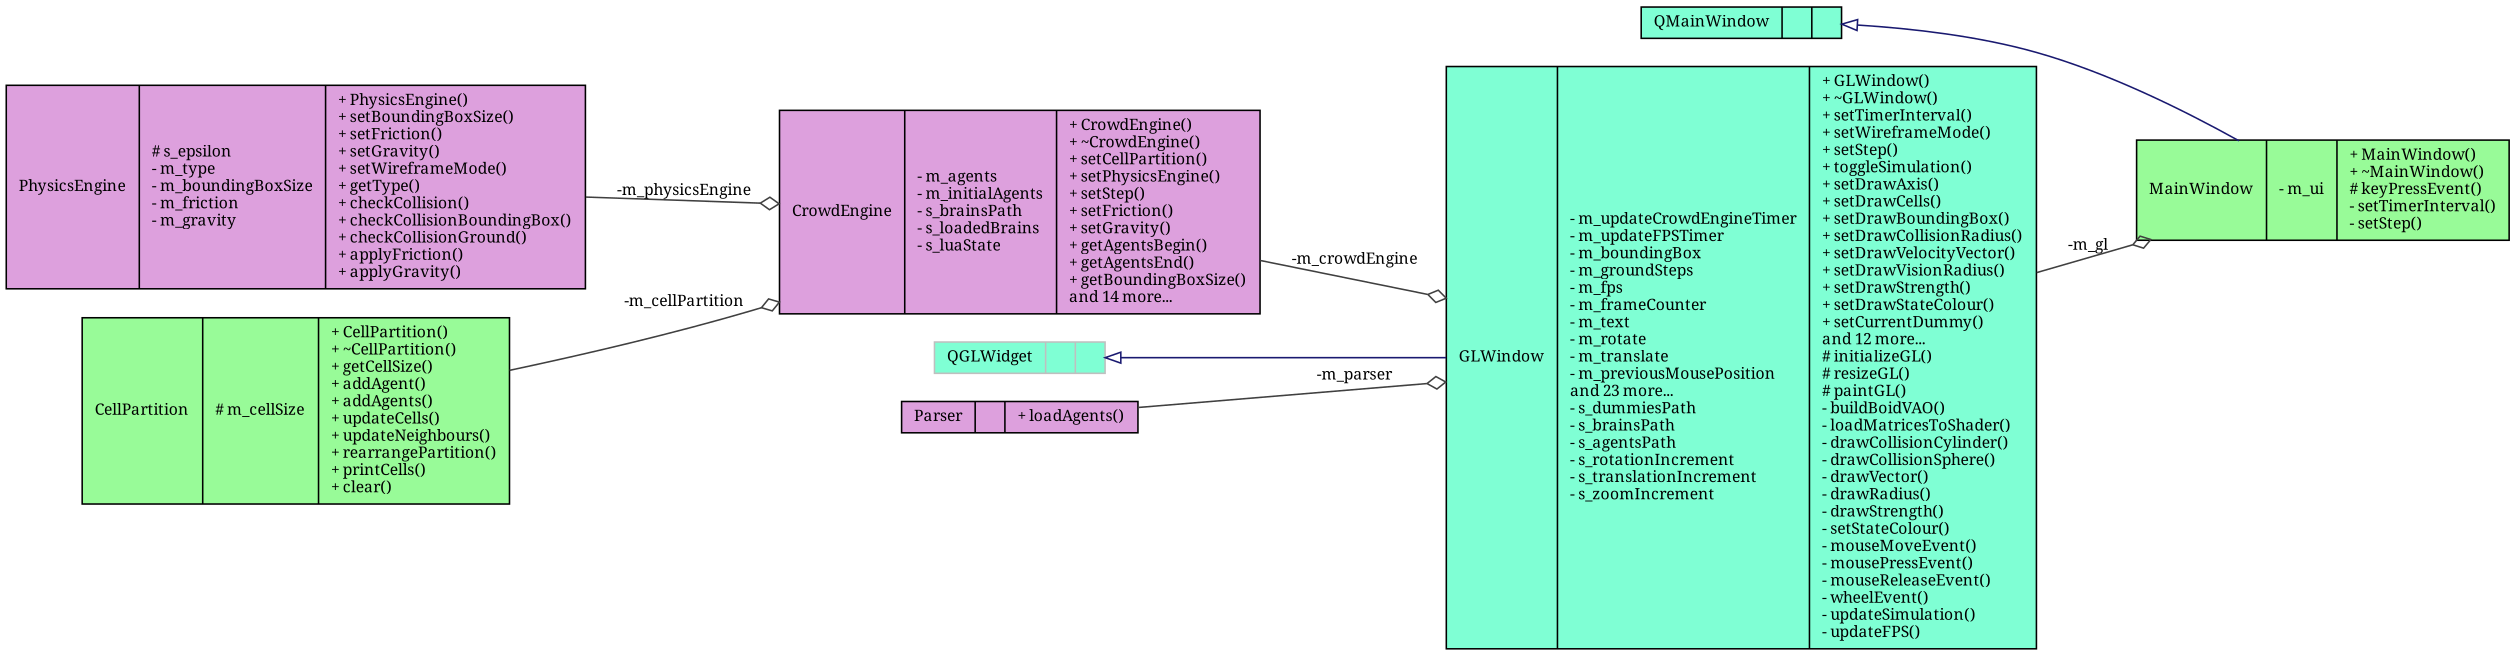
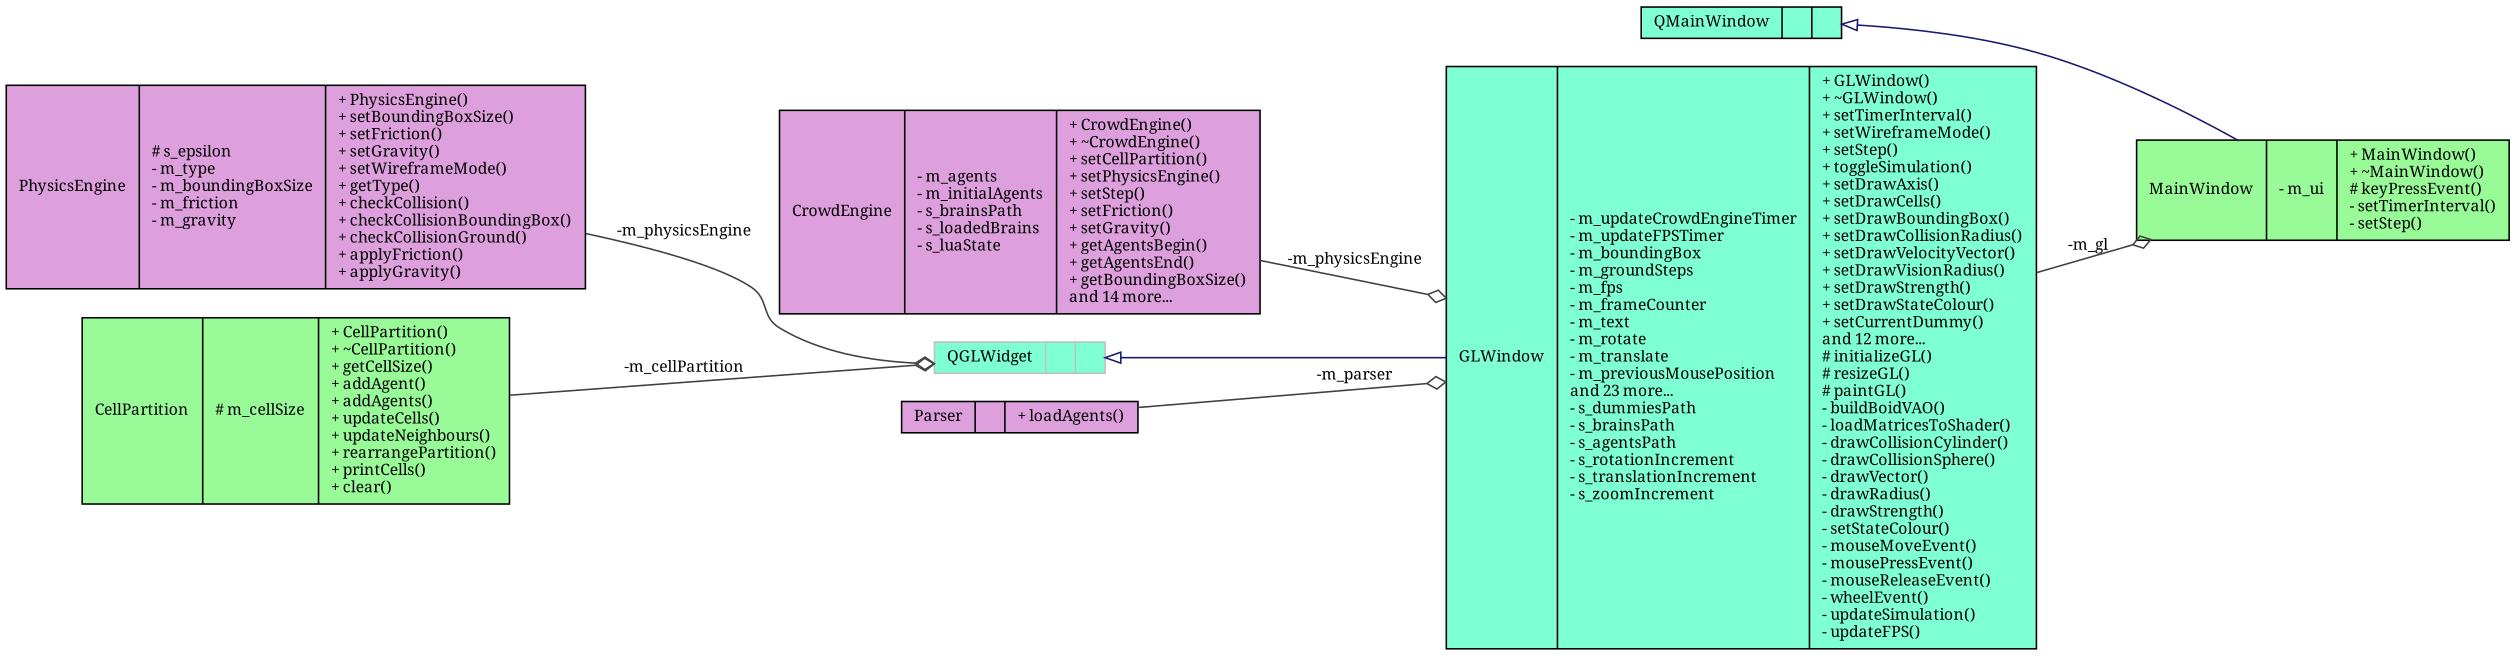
  digraph {
    fontname="Noto Serif"
    rankdir=LR
    node [color=black fillcolor=aquamarine fontname="Noto Serif" fontsize=10 shape=record style=filled]
    edge [color=grey25 fontname="Noto Serif" fontsize=10 labelfontname=FreeSans labelfontsize=10 style=solid arrowhead=odiamond]
    n1 [fillcolor=palegreen fontcolor=black height=0.2 label="{MainWindow\n|- m_ui\l|+ MainWindow()\l+ ~MainWindow()\l# keyPressEvent()\l- setTimerInterval()\l- setStep()\l}" width=0.4]
    n2 [height=0.2 label="{QMainWindow\n||}" width=0.4]
    n3 [height=0.2 label="{GLWindow\n|- m_updateCrowdEngineTimer\l- m_updateFPSTimer\l- m_boundingBox\l- m_groundSteps\l- m_fps\l- m_frameCounter\l- m_text\l- m_rotate\l- m_translate\l- m_previousMousePosition\land 23 more...\l- s_dummiesPath\l- s_brainsPath\l- s_agentsPath\l- s_rotationIncrement\l- s_translationIncrement\l- s_zoomIncrement\l|+ GLWindow()\l+ ~GLWindow()\l+ setTimerInterval()\l+ setWireframeMode()\l+ setStep()\l+ toggleSimulation()\l+ setDrawAxis()\l+ setDrawCells()\l+ setDrawBoundingBox()\l+ setDrawCollisionRadius()\l+ setDrawVelocityVector()\l+ setDrawVisionRadius()\l+ setDrawStrength()\l+ setDrawStateColour()\l+ setCurrentDummy()\land 12 more...\l# initializeGL()\l# resizeGL()\l# paintGL()\l- buildBoidVAO()\l- loadMatricesToShader()\l- drawCollisionCylinder()\l- drawCollisionSphere()\l- drawVector()\l- drawRadius()\l- drawStrength()\l- setStateColour()\l- mouseMoveEvent()\l- mousePressEvent()\l- mouseReleaseEvent()\l- wheelEvent()\l- updateSimulation()\l- updateFPS()\l}" width=0.4]
    n4 [color=grey75 height=0.2 label="{QGLWidget\n||}" width=0.4]
    n5 [fillcolor=plum height=0.2 label="{CrowdEngine\n|- m_agents\l- m_initialAgents\l- s_brainsPath\l- s_loadedBrains\l- s_luaState\l|+ CrowdEngine()\l+ ~CrowdEngine()\l+ setCellPartition()\l+ setPhysicsEngine()\l+ setStep()\l+ setFriction()\l+ setGravity()\l+ getAgentsBegin()\l+ getAgentsEnd()\l+ getBoundingBoxSize()\land 14 more...\l}" width=0.4]
    n6 [fillcolor=plum height=0.2 label="{PhysicsEngine\n|# s_epsilon\l- m_type\l- m_boundingBoxSize\l- m_friction\l- m_gravity\l|+ PhysicsEngine()\l+ setBoundingBoxSize()\l+ setFriction()\l+ setGravity()\l+ setWireframeMode()\l+ getType()\l+ checkCollision()\l+ checkCollisionBoundingBox()\l+ checkCollisionGround()\l+ applyFriction()\l+ applyGravity()\l}" width=0.4]
    n7 [fillcolor=palegreen height=0.2 label="{CellPartition\n|# m_cellSize\l|+ CellPartition()\l+ ~CellPartition()\l+ getCellSize()\l+ addAgent()\l+ addAgents()\l+ updateCells()\l+ updateNeighbours()\l+ rearrangePartition()\l+ printCells()\l+ clear()\l}" width=0.4]
    n8 [fillcolor=plum height=0.2 label="{Parser\n||+ loadAgents()\l}" width=0.4]
    n2 -> n1 [arrowtail=onormal color=midnightblue dir=back arrowhead=""]
    n3 -> n1 [label=" -m_gl"]
    n4 -> n3 [arrowtail=onormal color=midnightblue dir=back arrowhead=""]
-   n5 -> n3 [label=" -m_crowdEngine"]
-   n6 -> n5 [label=" -m_physicsEngine"]
-   n7 -> n5 [label=" -m_cellPartition"]
+   n5 -> n3 [label=" -m_physicsEngine"]
+   n6 -> n4 [label=" -m_physicsEngine"]
+   n7 -> n4 [label=" -m_cellPartition"]
    n8 -> n3 [label=" -m_parser"]
  }
